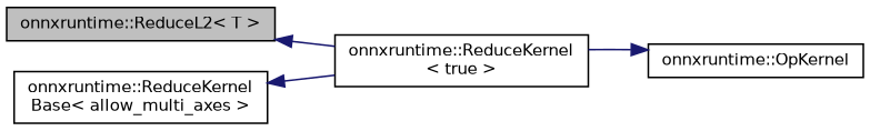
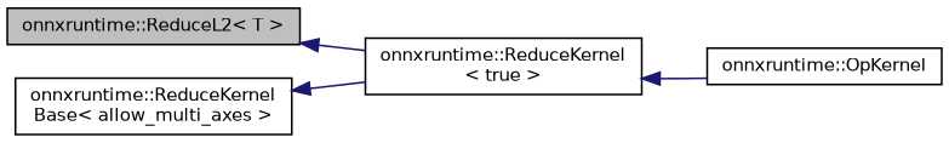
  digraph {
    rankdir=LR
    node [color=black fillcolor=white fontname=Helvetica fontsize=10 shape=record style=filled]
    edge [color=midnightblue dir=back fontname=Helvetica fontsize=10 labelfontname=Helvetica labelfontsize=10 style=solid]
    n1 [fillcolor=grey75 fontcolor=black height=0.2 label="onnxruntime::ReduceL2\< T \>" width=0.4]
    n2 [height=0.2 label="onnxruntime::ReduceKernel\l\< true \>" width=0.4]
    n3 [height=0.2 label="onnxruntime::OpKernel" width=0.4]
    n4 [height=0.2 label="onnxruntime::ReduceKernel\lBase\< allow_multi_axes \>" width=0.4]
    n1 -> n2
-   n3 -> n2
+   n2 -> n3
    n4 -> n2
  }
